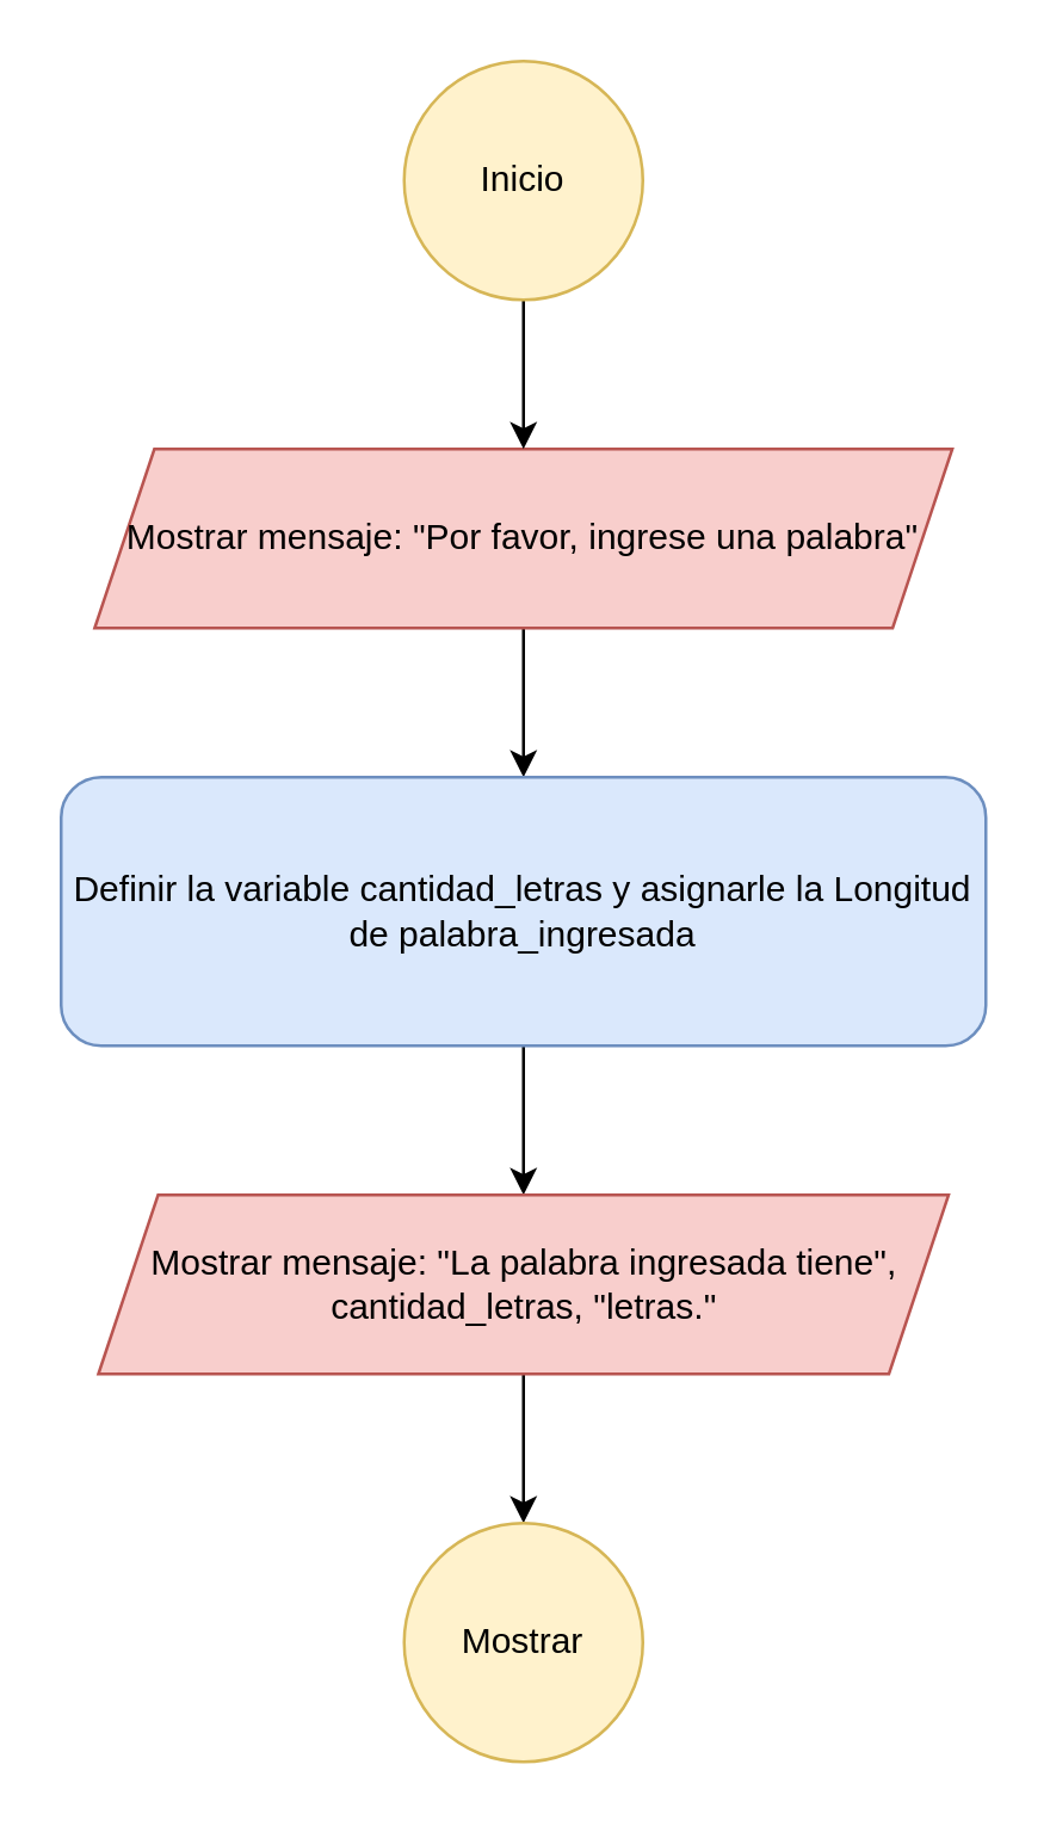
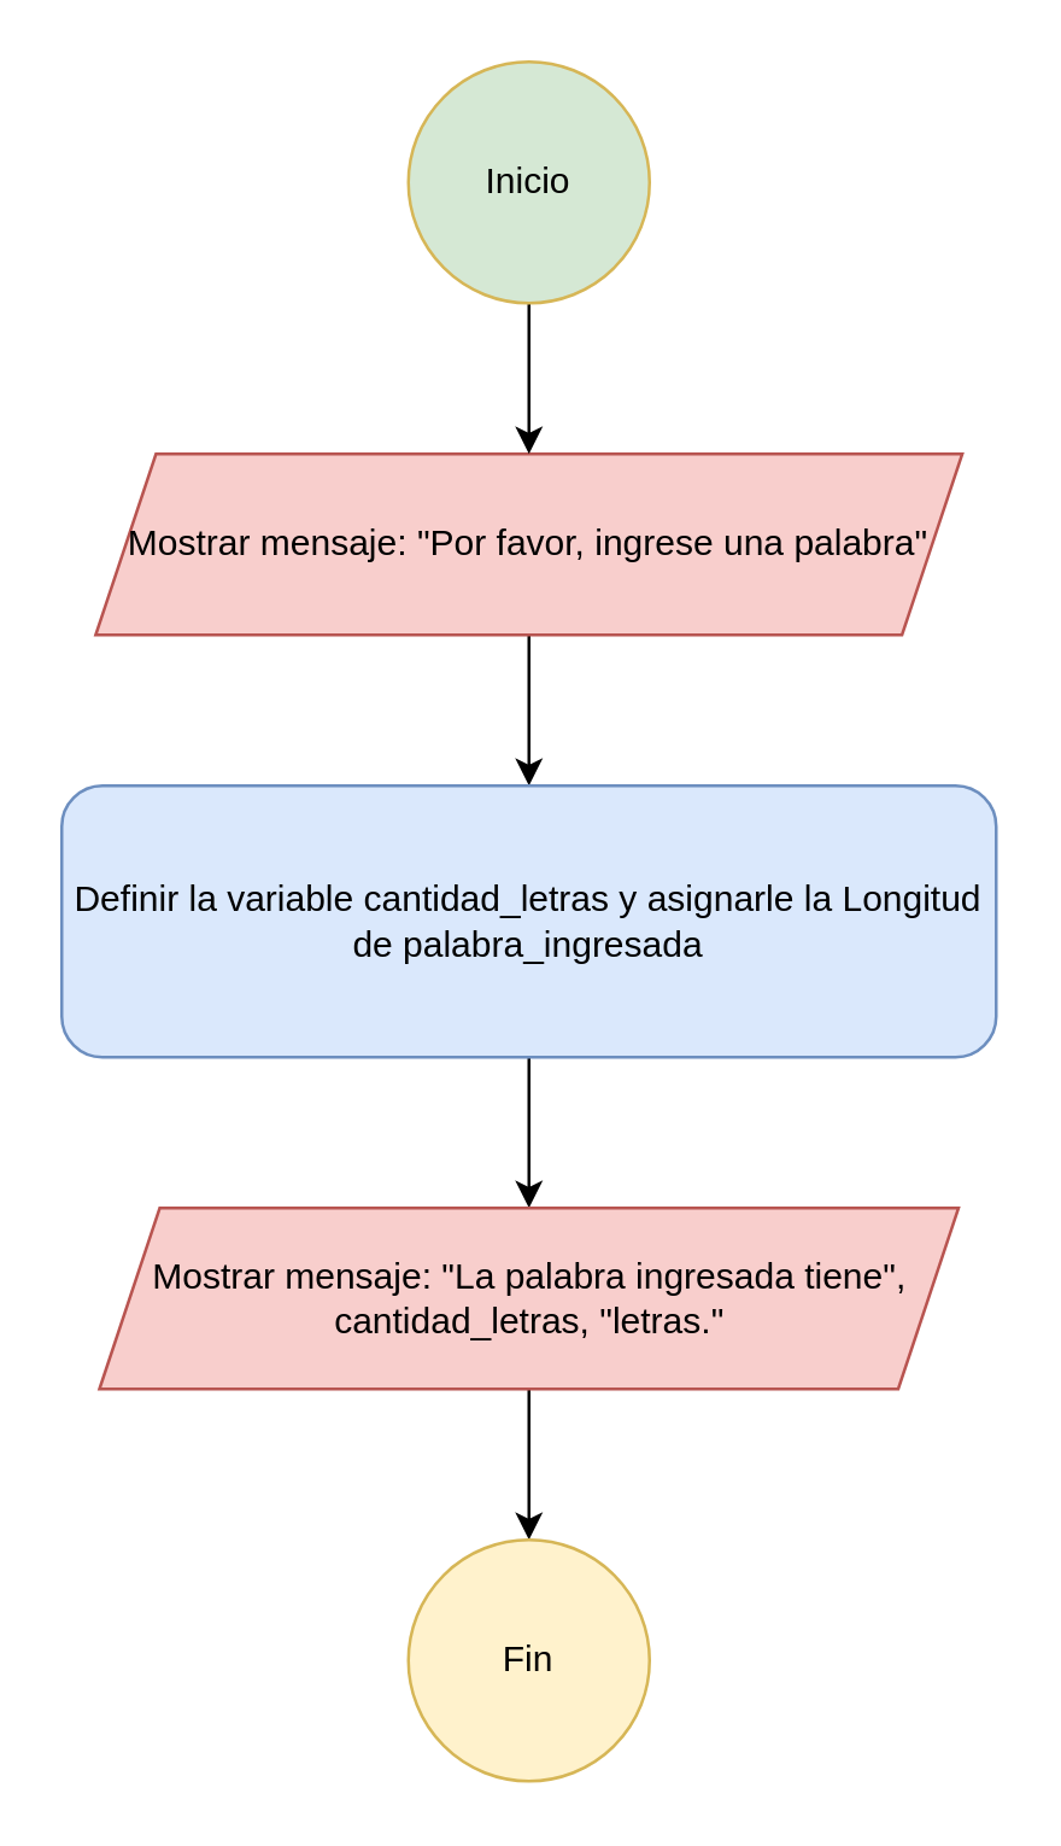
  <mxCell id="0" />
  <mxCell id="1" parent="0" />
  <mxCell id="2" style="edgeStyle=orthogonalEdgeStyle;rounded=0;orthogonalLoop=1;jettySize=auto;html=1;exitX=0.5;exitY=1;exitDx=0;exitDy=0;entryX=0.5;entryY=0;entryDx=0;entryDy=0;" edge="1" parent="1" source="3" target="5"><mxGeometry relative="1" as="geometry" /></mxCell>
  <mxCell id="3" value="Mostrar mensaje: &quot;Por favor, ingrese una palabra&quot;" style="shape=parallelogram;perimeter=parallelogramPerimeter;whiteSpace=wrap;html=1;fixedSize=1;fillColor=#f8cecc;strokeColor=#b85450;" vertex="1" parent="1"><mxGeometry x="31.25" y="150" width="287.5" height="60" as="geometry" /></mxCell>
  <mxCell id="4" style="edgeStyle=orthogonalEdgeStyle;rounded=0;orthogonalLoop=1;jettySize=auto;html=1;exitX=0.5;exitY=1;exitDx=0;exitDy=0;entryX=0.5;entryY=0;entryDx=0;entryDy=0;" edge="1" parent="1" source="5" target="7"><mxGeometry relative="1" as="geometry" /></mxCell>
  <mxCell id="5" value="Definir la variable cantidad_letras y asignarle la Longitud de palabra_ingresada" style="rounded=1;whiteSpace=wrap;html=1;fillColor=#dae8fc;strokeColor=#6c8ebf;" vertex="1" parent="1"><mxGeometry x="20" y="260" width="310" height="90" as="geometry" /></mxCell>
  <mxCell id="6" style="edgeStyle=orthogonalEdgeStyle;rounded=0;orthogonalLoop=1;jettySize=auto;html=1;exitX=0.5;exitY=1;exitDx=0;exitDy=0;entryX=0.5;entryY=0;entryDx=0;entryDy=0;" edge="1" parent="1" source="7" target="8"><mxGeometry relative="1" as="geometry" /></mxCell>
  <mxCell id="7" value="Mostrar mensaje: &quot;La palabra ingresada tiene&quot;, cantidad_letras, &quot;letras.&quot;" style="shape=parallelogram;perimeter=parallelogramPerimeter;whiteSpace=wrap;html=1;fixedSize=1;fillColor=#f8cecc;strokeColor=#b85450;" vertex="1" parent="1"><mxGeometry x="32.5" y="400" width="285" height="60" as="geometry" /></mxCell>
- <mxCell id="8" value="Mostrar" style="ellipse;whiteSpace=wrap;html=1;aspect=fixed;fillColor=#fff2cc;strokeColor=#d6b656;" vertex="1" parent="1"><mxGeometry x="135" y="510" width="80" height="80" as="geometry" /></mxCell>
+ <mxCell id="8" value="Fin" style="ellipse;whiteSpace=wrap;html=1;aspect=fixed;fillColor=#fff2cc;strokeColor=#d6b656;" vertex="1" parent="1"><mxGeometry x="135" y="510" width="80" height="80" as="geometry" /></mxCell>
  <mxCell id="9" style="edgeStyle=orthogonalEdgeStyle;rounded=0;orthogonalLoop=1;jettySize=auto;html=1;exitX=0.5;exitY=1;exitDx=0;exitDy=0;entryX=0.5;entryY=0;entryDx=0;entryDy=0;" edge="1" parent="1" source="10" target="3"><mxGeometry relative="1" as="geometry" /></mxCell>
- <mxCell id="10" value="Inicio" style="ellipse;whiteSpace=wrap;html=1;aspect=fixed;fillColor=#fff2cc;strokeColor=#d6b656;" vertex="1" parent="1"><mxGeometry x="135" y="20" width="80" height="80" as="geometry" /></mxCell>
+ <mxCell id="10" value="Inicio" style="ellipse;whiteSpace=wrap;html=1;aspect=fixed;fillColor=#d5e8d4;strokeColor=#d6b656;" vertex="1" parent="1"><mxGeometry x="135" y="20" width="80" height="80" as="geometry" /></mxCell>
